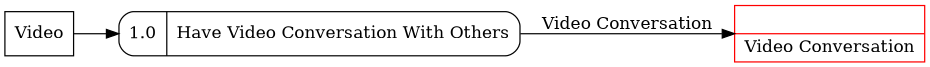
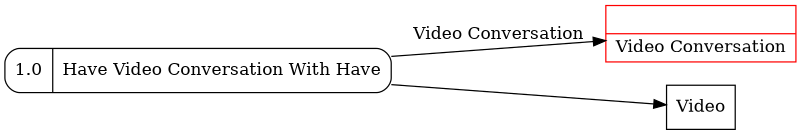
  digraph {
    rankdir=LR
    n1 [color=red label="<f0>  |<f1> Video Conversation " shape=record]
    n2 [label=Video shape=box]
-   n3 [label="{<f0> 1.0|<f1> Have Video Conversation With Others }" shape=Mrecord]
-   n2 -> n3
+   n3 [label="{<f0> 1.0|<f1> Have Video Conversation With Have }" shape=Mrecord]
+   n3 -> n2
    n3 -> n1 [label="Video Conversation"]
  }
